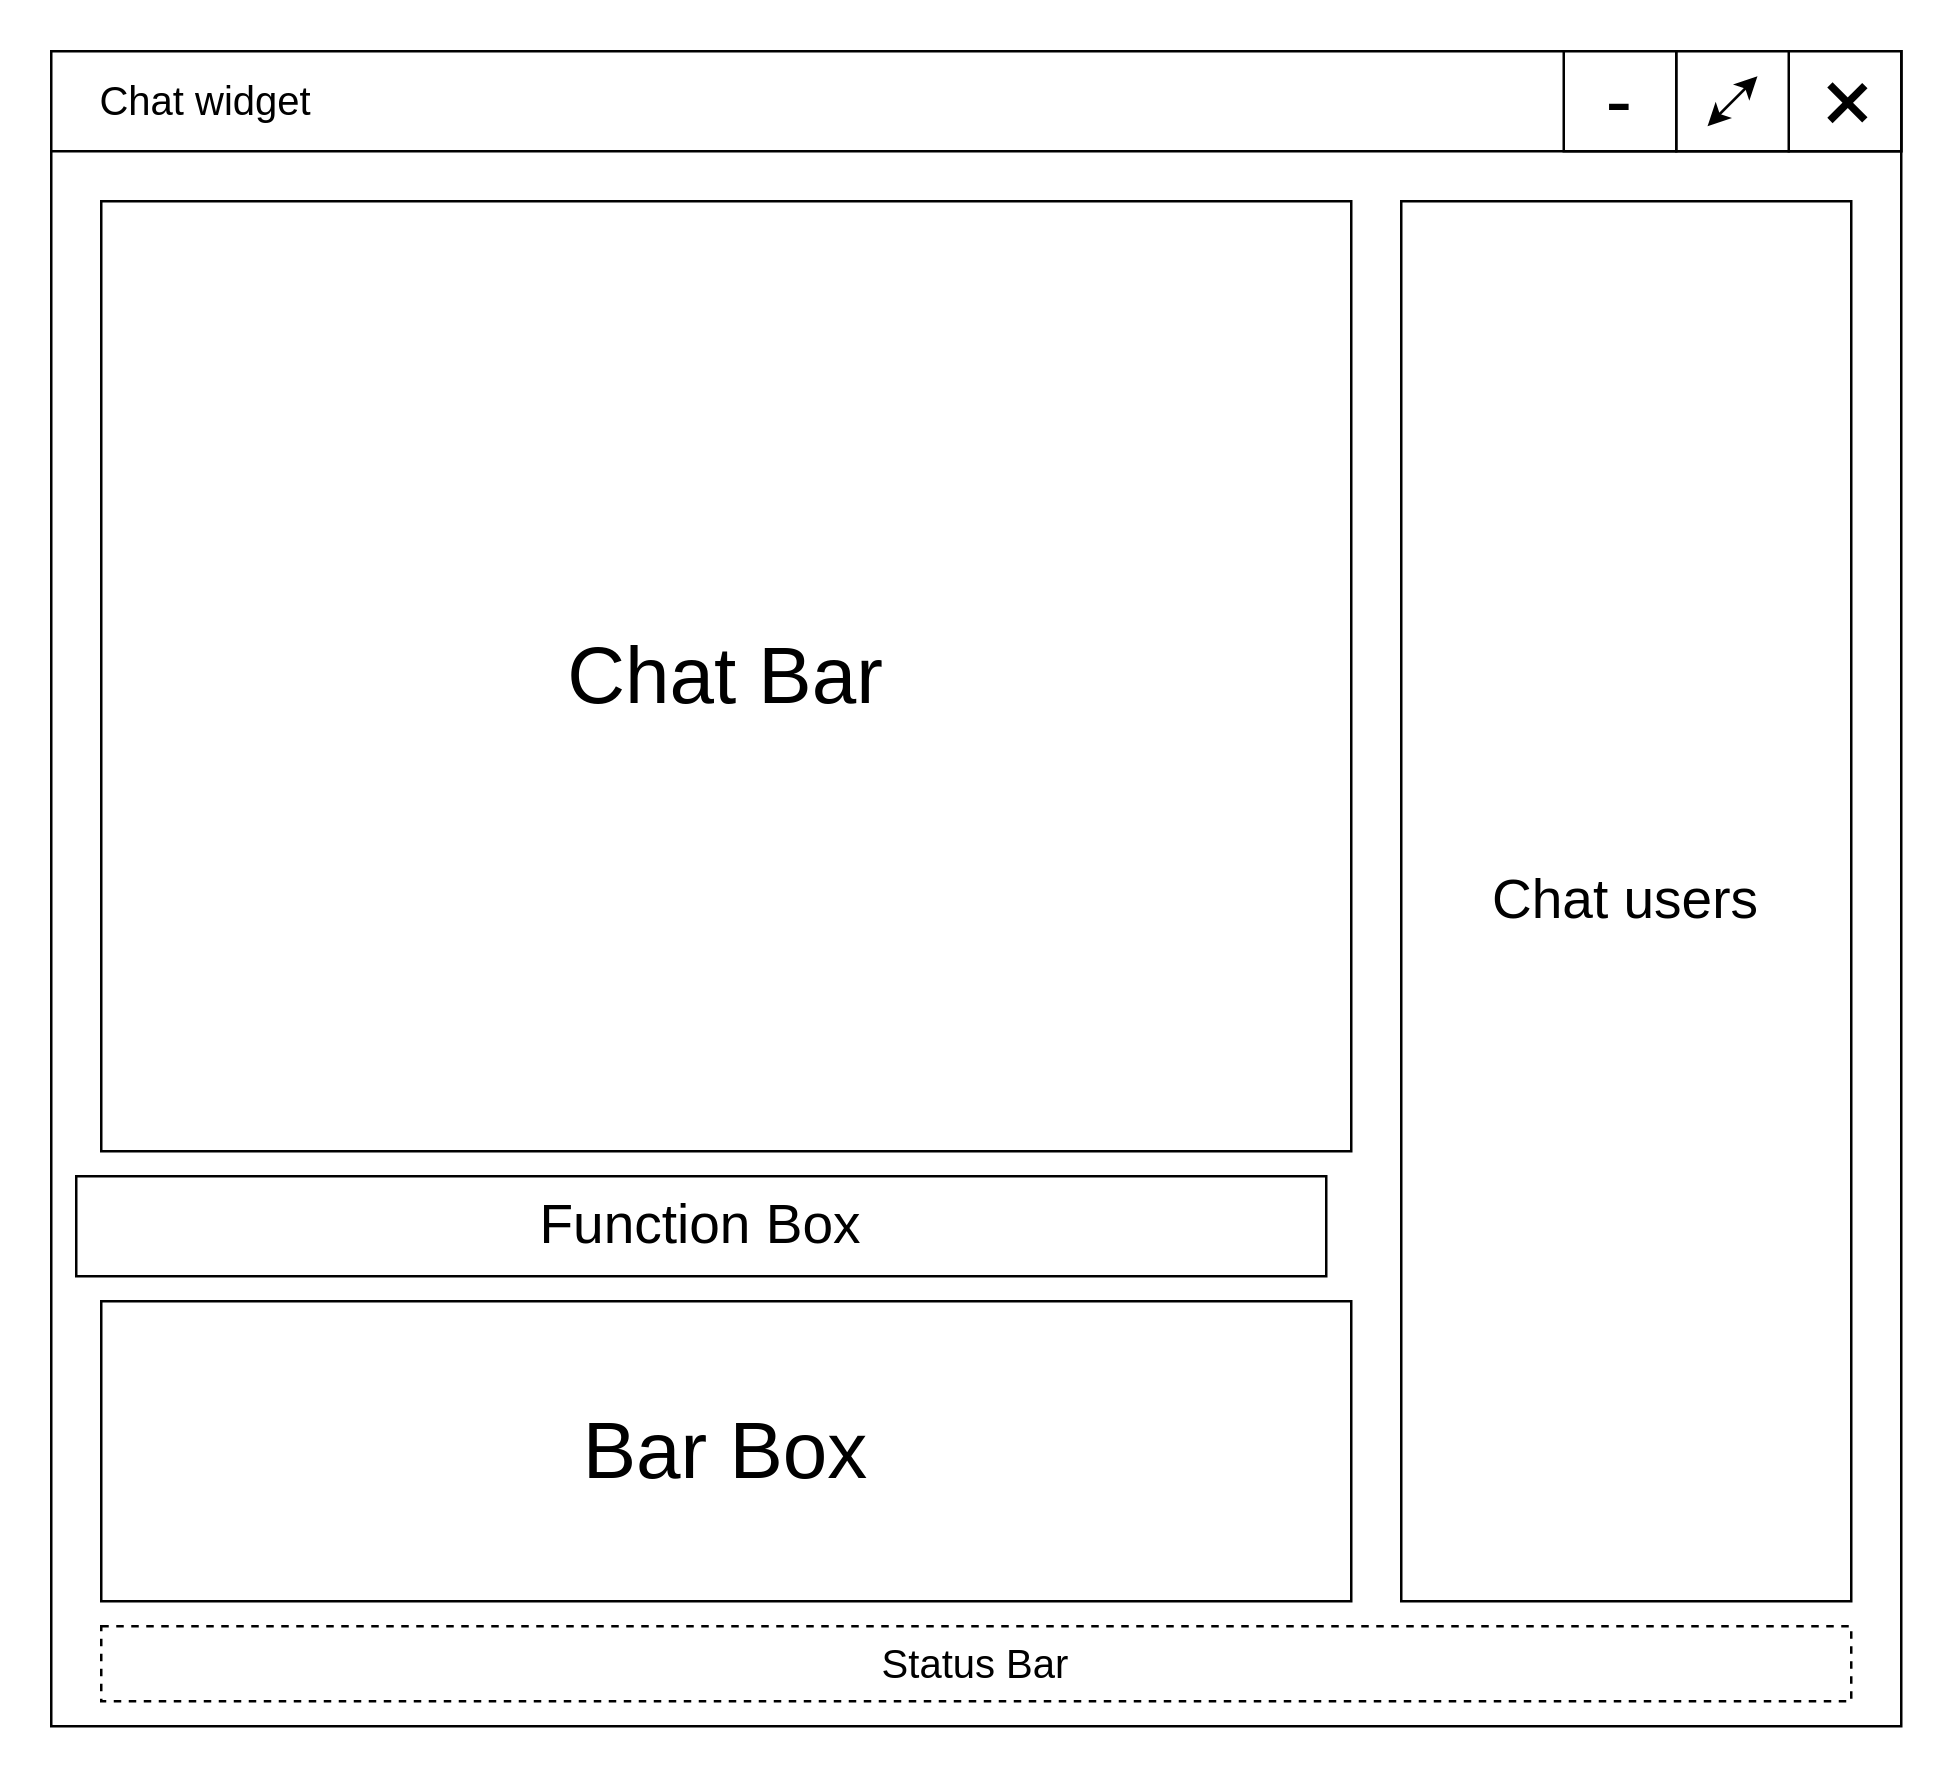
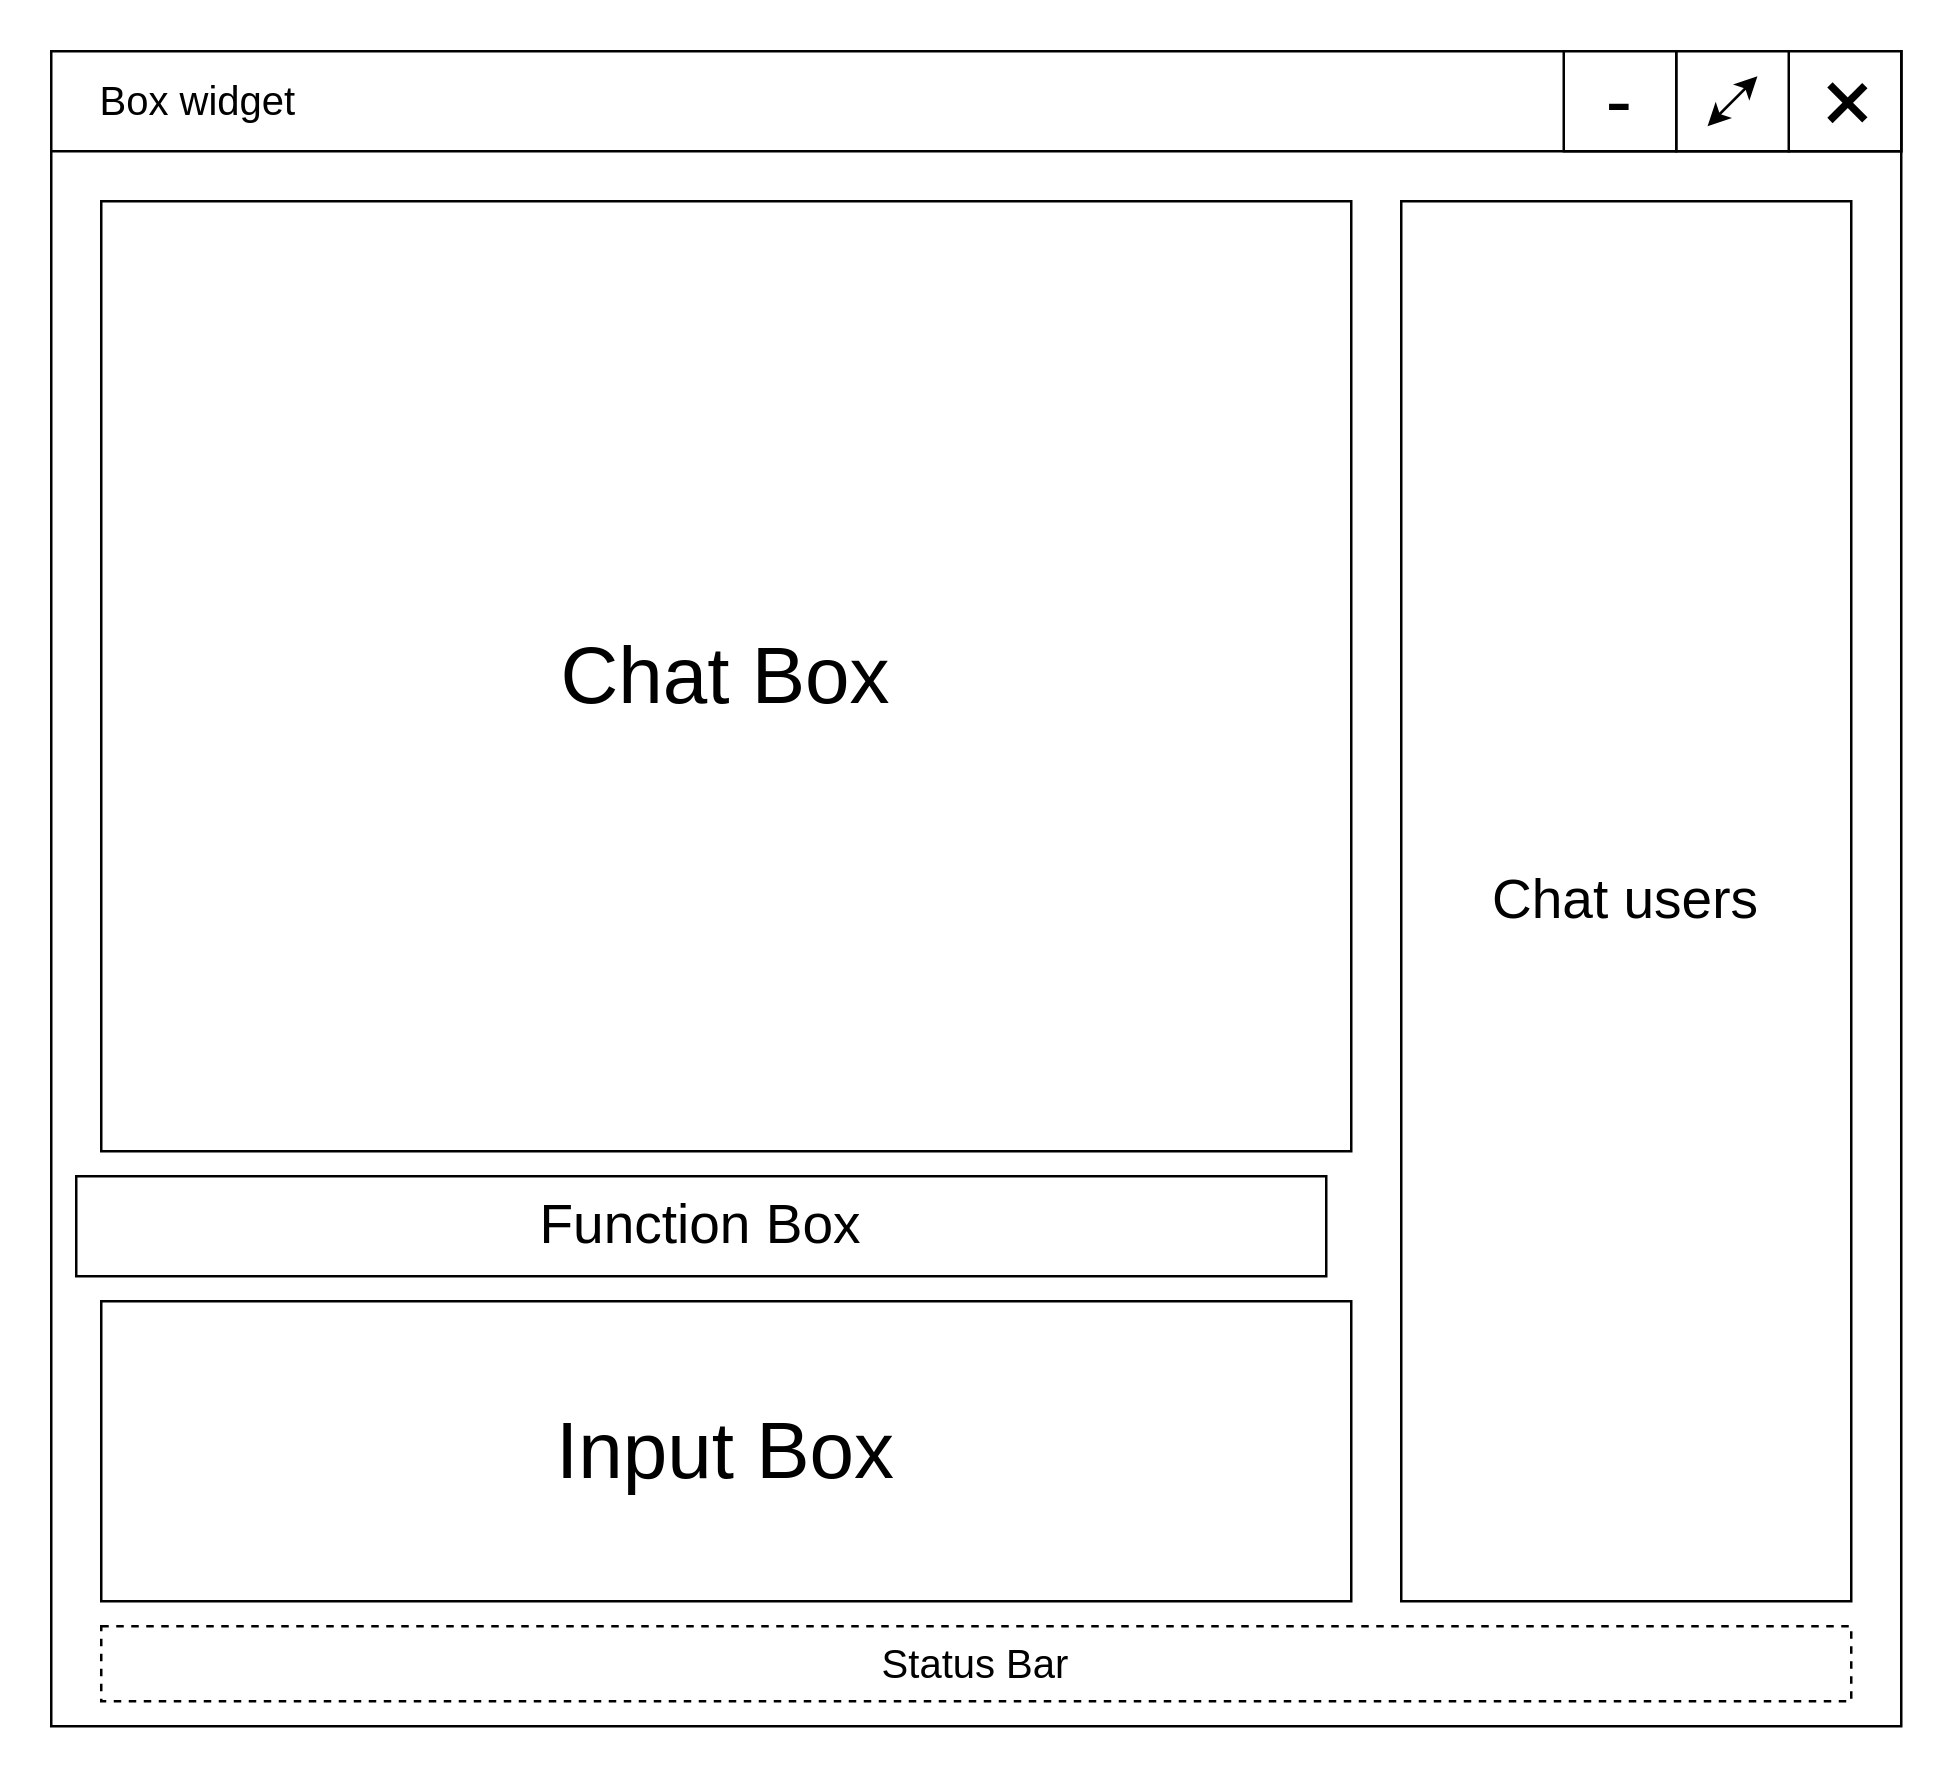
  <mxCell id="0" />
  <mxCell id="1" parent="0" />
  <mxCell id="2" value="" style="rounded=0;whiteSpace=wrap;html=1;" parent="1" vertex="1"><mxGeometry x="20" y="20" width="740" height="670" as="geometry" /></mxCell>
- <mxCell id="3" value="&lt;font style=&quot;font-size: 32px&quot;&gt;Chat Bar&lt;/font&gt;" style="rounded=0;whiteSpace=wrap;html=1;" parent="1" vertex="1"><mxGeometry x="40" y="80" width="500" height="380" as="geometry" /></mxCell>
- <mxCell id="4" value="&lt;font style=&quot;font-size: 32px&quot;&gt;Bar Box&lt;/font&gt;" style="rounded=0;whiteSpace=wrap;html=1;" parent="1" vertex="1"><mxGeometry x="40" y="520" width="500" height="120" as="geometry" /></mxCell>
- <mxCell id="5" value="&lt;font style=&quot;font-size: 16px&quot;&gt;&amp;nbsp; &amp;nbsp; Chat widget&lt;/font&gt;" style="rounded=0;whiteSpace=wrap;html=1;align=left;" parent="1" vertex="1"><mxGeometry x="20" y="20" width="740" height="40" as="geometry" /></mxCell>
+ <mxCell id="3" value="&lt;font style=&quot;font-size: 32px&quot;&gt;Chat Box&lt;/font&gt;" style="rounded=0;whiteSpace=wrap;html=1;" parent="1" vertex="1"><mxGeometry x="40" y="80" width="500" height="380" as="geometry" /></mxCell>
+ <mxCell id="4" value="&lt;font style=&quot;font-size: 32px&quot;&gt;Input Box&lt;/font&gt;" style="rounded=0;whiteSpace=wrap;html=1;" parent="1" vertex="1"><mxGeometry x="40" y="520" width="500" height="120" as="geometry" /></mxCell>
+ <mxCell id="5" value="&lt;font style=&quot;font-size: 16px&quot;&gt;&amp;nbsp; &amp;nbsp; Box widget&lt;/font&gt;" style="rounded=0;whiteSpace=wrap;html=1;align=left;" parent="1" vertex="1"><mxGeometry x="20" y="20" width="740" height="40" as="geometry" /></mxCell>
  <mxCell id="6" value="&lt;font style=&quot;font-size: 22px&quot;&gt;Function Box&lt;/font&gt;" style="rounded=0;whiteSpace=wrap;html=1;" parent="1" vertex="1"><mxGeometry x="30" y="470" width="500" height="40" as="geometry" /></mxCell>
  <mxCell id="7" value="&lt;font style=&quot;font-size: 22px&quot;&gt;Chat users&lt;/font&gt;" style="rounded=0;whiteSpace=wrap;html=1;" parent="1" vertex="1"><mxGeometry x="560" y="80" width="180" height="560" as="geometry" /></mxCell>
  <mxCell id="8" value="" style="rounded=0;whiteSpace=wrap;html=1;fontSize=20;strokeWidth=1;" parent="1" vertex="1"><mxGeometry x="715" y="20" width="45" height="40" as="geometry" /></mxCell>
  <mxCell id="9" value="" style="rounded=0;whiteSpace=wrap;html=1;fontSize=20;strokeWidth=1;" parent="1" vertex="1"><mxGeometry x="670" y="20" width="45" height="40" as="geometry" /></mxCell>
  <mxCell id="10" value="&lt;font style=&quot;font-size: 32px&quot;&gt;-&lt;/font&gt;" style="rounded=0;whiteSpace=wrap;html=1;fontSize=20;strokeWidth=1;" parent="1" vertex="1"><mxGeometry x="625" y="20" width="45" height="40" as="geometry" /></mxCell>
  <mxCell id="11" value="" style="endArrow=classic;startArrow=classic;html=1;rounded=0;fontSize=20;strokeWidth=1;" parent="1" edge="1"><mxGeometry width="50" height="50" relative="1" as="geometry"><mxPoint x="682.5" y="50" as="sourcePoint" /><mxPoint x="702.5" y="30" as="targetPoint" /></mxGeometry></mxCell>
  <mxCell id="12" value="" style="group" parent="1" vertex="1" connectable="0"><mxGeometry x="730.997" y="33.001" width="14.92" height="15.19" as="geometry" /></mxCell>
  <mxCell id="13" value="" style="line;strokeWidth=3;html=1;fontSize=20;rotation=45;" parent="12" vertex="1"><mxGeometry x="-2.415" y="6.785" width="19.75" height="1.35" as="geometry" /></mxCell>
  <mxCell id="14" value="" style="line;strokeWidth=3;html=1;fontSize=20;rotation=-225;" parent="12" vertex="1"><mxGeometry x="-2.415" y="7.055" width="19.75" height="1.35" as="geometry" /></mxCell>
  <mxCell id="15" value="&lt;span lang=&quot;EN-US&quot; style=&quot;font-size: 12pt&quot;&gt;Status Bar&lt;/span&gt;&lt;span style=&quot;font-size: medium&quot;&gt;&lt;/span&gt;" style="rounded=0;whiteSpace=wrap;html=1;dashed=1;" parent="1" vertex="1"><mxGeometry x="40" y="650" width="700" height="30" as="geometry" /></mxCell>
